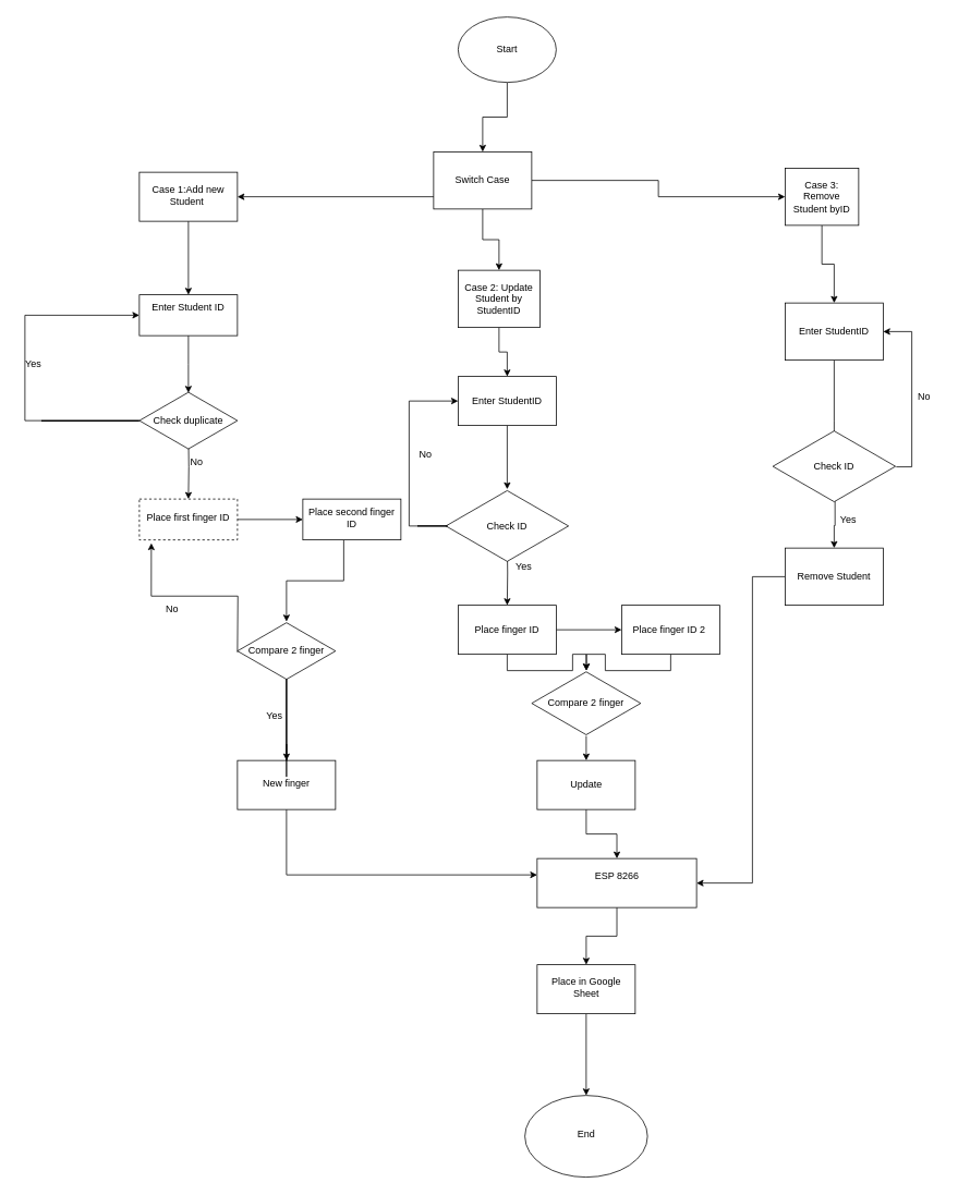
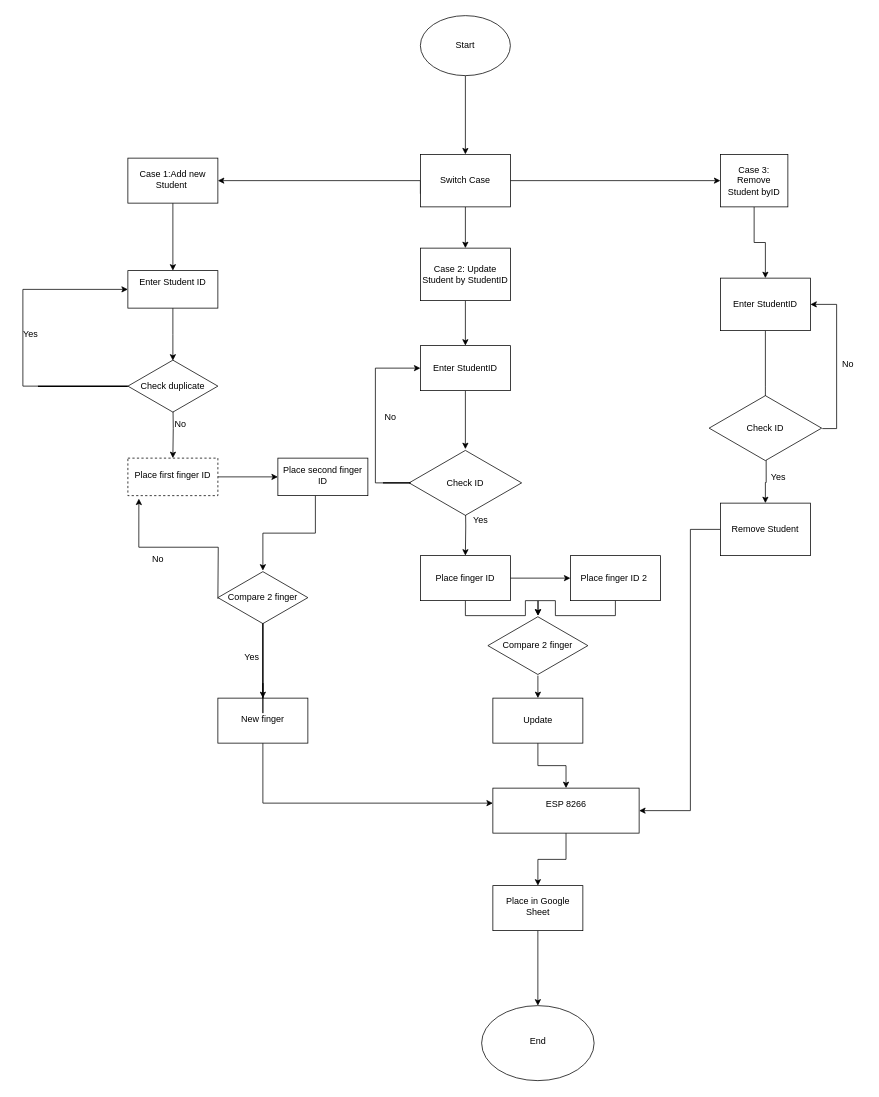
  <mxCell id="0" />
  <mxCell id="1" parent="0" />
  <mxCell id="2" value="" style="edgeStyle=orthogonalEdgeStyle;rounded=0;orthogonalLoop=1;jettySize=auto;html=1;exitX=0;exitY=0.75;exitDx=0;exitDy=0;" parent="1" source="7" target="4" edge="1"><mxGeometry relative="1" as="geometry"><mxPoint x="550" y="240" as="sourcePoint" /><Array as="points"><mxPoint x="560" y="240" /></Array></mxGeometry></mxCell>
  <mxCell id="3" value="" style="edgeStyle=orthogonalEdgeStyle;rounded=0;orthogonalLoop=1;jettySize=auto;html=1;" parent="1" source="4" target="11" edge="1"><mxGeometry relative="1" as="geometry" /></mxCell>
  <mxCell id="4" value="Case 1:Add new Student&amp;nbsp;" style="whiteSpace=wrap;html=1;shadow=0;strokeWidth=1;spacing=6;spacingTop=-4;" parent="1" vertex="1"><mxGeometry x="170" y="210" width="120" height="60" as="geometry" /></mxCell>
  <mxCell id="5" value="" style="edgeStyle=orthogonalEdgeStyle;rounded=0;orthogonalLoop=1;jettySize=auto;html=1;" parent="1" source="7" target="36" edge="1"><mxGeometry relative="1" as="geometry" /></mxCell>
  <mxCell id="6" value="" style="edgeStyle=orthogonalEdgeStyle;rounded=0;orthogonalLoop=1;jettySize=auto;html=1;" edge="1" parent="1" source="7" target="9"><mxGeometry relative="1" as="geometry" /></mxCell>
- <mxCell id="7" value="Switch Case" style="rounded=0;whiteSpace=wrap;html=1;" parent="1" vertex="1"><mxGeometry x="530" y="185" width="120" height="70" as="geometry" /></mxCell>
+ <mxCell id="7" value="Switch Case" style="rounded=0;whiteSpace=wrap;html=1;" parent="1" vertex="1"><mxGeometry x="560" y="205" width="120" height="70" as="geometry" /></mxCell>
  <mxCell id="8" value="" style="edgeStyle=orthogonalEdgeStyle;rounded=0;orthogonalLoop=1;jettySize=auto;html=1;" edge="1" parent="1" source="9" target="18"><mxGeometry relative="1" as="geometry" /></mxCell>
- <mxCell id="9" value="Case 2: Update Student by StudentID" style="rounded=0;whiteSpace=wrap;html=1;" parent="1" vertex="1"><mxGeometry x="560" y="330" width="100" height="70" as="geometry" /></mxCell>
+ <mxCell id="9" value="Case 2: Update Student by StudentID" style="rounded=0;whiteSpace=wrap;html=1;" parent="1" vertex="1"><mxGeometry x="560" y="330" width="120" height="70" as="geometry" /></mxCell>
  <mxCell id="10" value="" style="edgeStyle=orthogonalEdgeStyle;rounded=0;orthogonalLoop=1;jettySize=auto;html=1;" parent="1" source="11" edge="1"><mxGeometry relative="1" as="geometry"><mxPoint x="230" y="480" as="targetPoint" /></mxGeometry></mxCell>
  <mxCell id="11" value="Enter Student ID&lt;div&gt;&lt;br/&gt;&lt;/div&gt;" style="whiteSpace=wrap;html=1;shadow=0;strokeWidth=1;spacing=6;spacingTop=-4;" parent="1" vertex="1"><mxGeometry x="170" y="360" width="120" height="50" as="geometry" /></mxCell>
  <mxCell id="12" value="" style="edgeStyle=orthogonalEdgeStyle;rounded=0;orthogonalLoop=1;jettySize=auto;html=1;" parent="1" target="14" edge="1"><mxGeometry relative="1" as="geometry"><mxPoint x="230" y="530" as="sourcePoint" /></mxGeometry></mxCell>
  <mxCell id="13" value="" style="edgeStyle=orthogonalEdgeStyle;rounded=0;orthogonalLoop=1;jettySize=auto;html=1;" parent="1" source="14" target="21" edge="1"><mxGeometry relative="1" as="geometry" /></mxCell>
  <mxCell id="14" value="Place first finger ID" style="whiteSpace=wrap;html=1;shadow=0;strokeWidth=1;spacing=6;spacingTop=-4;dashed=1;" parent="1" vertex="1"><mxGeometry x="170" y="610" width="120" height="50" as="geometry" /></mxCell>
  <mxCell id="15" value="No" style="text;html=1;align=center;verticalAlign=middle;resizable=0;points=[];autosize=1;strokeColor=none;fillColor=none;" parent="1" vertex="1"><mxGeometry x="220" y="550" width="40" height="30" as="geometry" /></mxCell>
  <mxCell id="16" value="Yes" style="text;html=1;align=center;verticalAlign=middle;resizable=0;points=[];autosize=1;strokeColor=none;fillColor=none;" parent="1" vertex="1"><mxGeometry x="20" y="430" width="40" height="30" as="geometry" /></mxCell>
  <mxCell id="17" value="" style="edgeStyle=orthogonalEdgeStyle;rounded=0;orthogonalLoop=1;jettySize=auto;html=1;" edge="1" parent="1" source="18" target="45"><mxGeometry relative="1" as="geometry" /></mxCell>
  <mxCell id="18" value="Enter StudentID" style="rounded=0;whiteSpace=wrap;html=1;" parent="1" vertex="1"><mxGeometry x="560" y="460" width="120" height="60" as="geometry" /></mxCell>
  <mxCell id="19" value="" style="edgeStyle=orthogonalEdgeStyle;rounded=0;orthogonalLoop=1;jettySize=auto;html=1;entryX=0.122;entryY=1.08;entryDx=0;entryDy=0;entryPerimeter=0;" parent="1" edge="1" target="14"><mxGeometry relative="1" as="geometry"><mxPoint x="290" y="797.5" as="sourcePoint" /><mxPoint x="180" y="677.5" as="targetPoint" /></mxGeometry></mxCell>
  <mxCell id="20" value="" style="edgeStyle=orthogonalEdgeStyle;rounded=0;orthogonalLoop=1;jettySize=auto;html=1;" parent="1" source="21" edge="1"><mxGeometry relative="1" as="geometry"><mxPoint x="350" y="760" as="targetPoint" /><Array as="points"><mxPoint x="420" y="710" /><mxPoint x="350" y="710" /></Array></mxGeometry></mxCell>
  <mxCell id="21" value="Place second finger ID" style="whiteSpace=wrap;html=1;shadow=0;strokeWidth=1;spacing=6;spacingTop=-4;" parent="1" vertex="1"><mxGeometry x="370" y="610" width="120" height="50" as="geometry" /></mxCell>
  <mxCell id="22" value="" style="edgeStyle=orthogonalEdgeStyle;rounded=0;orthogonalLoop=1;jettySize=auto;html=1;" parent="1" target="25" edge="1"><mxGeometry relative="1" as="geometry"><mxPoint x="620" y="660" as="sourcePoint" /></mxGeometry></mxCell>
  <mxCell id="23" value="" style="edgeStyle=orthogonalEdgeStyle;rounded=0;orthogonalLoop=1;jettySize=auto;html=1;" parent="1" source="25" target="28" edge="1"><mxGeometry relative="1" as="geometry" /></mxCell>
  <mxCell id="24" value="" style="edgeStyle=orthogonalEdgeStyle;rounded=0;orthogonalLoop=1;jettySize=auto;html=1;" edge="1" parent="1" source="25" target="64"><mxGeometry relative="1" as="geometry" /></mxCell>
  <mxCell id="25" value="Place finger ID" style="rounded=0;whiteSpace=wrap;html=1;" parent="1" vertex="1"><mxGeometry x="560" y="740" width="120" height="60" as="geometry" /></mxCell>
  <mxCell id="26" value="Yes" style="text;html=1;align=center;verticalAlign=middle;resizable=0;points=[];autosize=1;strokeColor=none;fillColor=none;" parent="1" vertex="1"><mxGeometry x="620" y="678" width="40" height="30" as="geometry" /></mxCell>
  <mxCell id="27" value="" style="edgeStyle=orthogonalEdgeStyle;rounded=0;orthogonalLoop=1;jettySize=auto;html=1;" edge="1" parent="1" source="28" target="64"><mxGeometry relative="1" as="geometry"><Array as="points"><mxPoint x="820" y="820" /><mxPoint x="740" y="820" /><mxPoint x="740" y="800" /><mxPoint x="717" y="800" /></Array></mxGeometry></mxCell>
  <mxCell id="28" value="Place finger ID 2&amp;nbsp;" style="rounded=0;whiteSpace=wrap;html=1;" parent="1" vertex="1"><mxGeometry x="760" y="740" width="120" height="60" as="geometry" /></mxCell>
  <mxCell id="29" value="" style="edgeStyle=orthogonalEdgeStyle;rounded=0;orthogonalLoop=1;jettySize=auto;html=1;" edge="1" parent="1" source="30" target="56"><mxGeometry relative="1" as="geometry" /></mxCell>
  <mxCell id="30" value="Update" style="rounded=0;whiteSpace=wrap;html=1;" parent="1" vertex="1"><mxGeometry x="656.66" y="930" width="120" height="60" as="geometry" /></mxCell>
  <mxCell id="31" value="" style="edgeStyle=orthogonalEdgeStyle;rounded=0;orthogonalLoop=1;jettySize=auto;html=1;" edge="1" parent="1" source="32" target="56"><mxGeometry relative="1" as="geometry"><Array as="points"><mxPoint x="350" y="1070" /></Array></mxGeometry></mxCell>
  <mxCell id="32" value="New finger" style="whiteSpace=wrap;html=1;shadow=0;strokeWidth=1;spacing=6;spacingTop=-4;" parent="1" vertex="1"><mxGeometry x="290" y="930" width="120" height="60" as="geometry" /></mxCell>
  <mxCell id="33" value="Yes" style="text;html=1;align=center;verticalAlign=middle;resizable=0;points=[];autosize=1;strokeColor=none;fillColor=none;" parent="1" vertex="1"><mxGeometry x="315" y="860" width="40" height="30" as="geometry" /></mxCell>
  <mxCell id="34" value="No" style="text;html=1;align=center;verticalAlign=middle;resizable=0;points=[];autosize=1;strokeColor=none;fillColor=none;" parent="1" vertex="1"><mxGeometry y="730" width="40" height="30" as="geometry" x="190" /></mxCell>
  <mxCell id="35" value="" style="edgeStyle=orthogonalEdgeStyle;rounded=0;orthogonalLoop=1;jettySize=auto;html=1;entryX=0.5;entryY=0;entryDx=0;entryDy=0;" parent="1" source="36" target="38" edge="1"><mxGeometry relative="1" as="geometry"><mxPoint x="1020" y="330" as="targetPoint" /></mxGeometry></mxCell>
  <mxCell id="36" value="Case 3: Remove Student byID" style="rounded=0;whiteSpace=wrap;html=1;" parent="1" vertex="1"><mxGeometry x="960" y="205" width="90" height="70" as="geometry" /></mxCell>
  <mxCell id="37" value="" style="edgeStyle=orthogonalEdgeStyle;rounded=0;orthogonalLoop=1;jettySize=auto;html=1;" parent="1" source="38" edge="1"><mxGeometry relative="1" as="geometry"><mxPoint x="1020" y="590" as="targetPoint" /></mxGeometry></mxCell>
  <mxCell id="38" value="Enter StudentID" style="rounded=0;whiteSpace=wrap;html=1;" parent="1" vertex="1"><mxGeometry x="960" y="370" width="120" height="70" as="geometry" /></mxCell>
  <mxCell id="39" value="" style="edgeStyle=orthogonalEdgeStyle;rounded=0;orthogonalLoop=1;jettySize=auto;html=1;exitX=0.507;exitY=0.975;exitDx=0;exitDy=0;exitPerimeter=0;" parent="1" target="41" edge="1" source="46"><mxGeometry relative="1" as="geometry"><mxPoint x="1020" y="620" as="sourcePoint" /></mxGeometry></mxCell>
  <mxCell id="40" value="" style="edgeStyle=orthogonalEdgeStyle;rounded=0;orthogonalLoop=1;jettySize=auto;html=1;entryX=1;entryY=0.5;entryDx=0;entryDy=0;" edge="1" parent="1" source="41" target="56"><mxGeometry relative="1" as="geometry"><mxPoint x="1000.053" y="1110.035" as="targetPoint" /><Array as="points"><mxPoint x="920" y="705" /><mxPoint x="920" y="1080" /></Array></mxGeometry></mxCell>
  <mxCell id="41" value="Remove Student" style="rounded=0;whiteSpace=wrap;html=1;" parent="1" vertex="1"><mxGeometry x="960" y="670" width="120" height="70" as="geometry" /></mxCell>
  <mxCell id="42" value="Yes" style="text;html=1;align=center;verticalAlign=middle;resizable=0;points=[];autosize=1;strokeColor=none;fillColor=none;" parent="1" vertex="1"><mxGeometry x="1017" y="620" width="40" height="30" as="geometry" /></mxCell>
  <mxCell id="43" value="Check duplicate" style="html=1;whiteSpace=wrap;aspect=fixed;shape=isoRectangle;" parent="1" vertex="1"><mxGeometry x="170" y="478" width="120" height="72" as="geometry" /></mxCell>
  <mxCell id="44" value="Compare 2 finger" style="html=1;whiteSpace=wrap;aspect=fixed;shape=isoRectangle;" parent="1" vertex="1"><mxGeometry x="290" y="760" width="120" height="72" as="geometry" /></mxCell>
  <mxCell id="45" value="Check ID" style="html=1;whiteSpace=wrap;aspect=fixed;shape=isoRectangle;" parent="1" vertex="1"><mxGeometry x="545" y="598" width="150" height="90" as="geometry" /></mxCell>
  <mxCell id="46" value="Check ID" style="html=1;whiteSpace=wrap;aspect=fixed;shape=isoRectangle;" parent="1" vertex="1"><mxGeometry x="945" y="525" width="150" height="90" as="geometry" /></mxCell>
  <mxCell id="47" value="No" style="text;html=1;align=center;verticalAlign=middle;resizable=0;points=[];autosize=1;strokeColor=none;fillColor=none;" parent="1" vertex="1"><mxGeometry x="1110" y="470" width="40" height="30" as="geometry" /></mxCell>
  <mxCell id="48" value="" style="edgeStyle=orthogonalEdgeStyle;rounded=0;orthogonalLoop=1;jettySize=auto;html=1;" edge="1" parent="1" source="49" target="7"><mxGeometry relative="1" as="geometry" /></mxCell>
  <mxCell id="49" value="Start" style="ellipse;whiteSpace=wrap;html=1;" parent="1" vertex="1"><mxGeometry x="560" y="20" width="120" height="80" as="geometry" /></mxCell>
  <mxCell id="50" style="edgeStyle=orthogonalEdgeStyle;rounded=0;orthogonalLoop=1;jettySize=auto;html=1;exitX=1.006;exitY=0.507;exitDx=0;exitDy=0;exitPerimeter=0;entryX=1;entryY=0.5;entryDx=0;entryDy=0;" edge="1" parent="1" source="46" target="38"><mxGeometry relative="1" as="geometry"><mxPoint x="1255" y="635" as="sourcePoint" /></mxGeometry></mxCell>
  <mxCell id="51" style="edgeStyle=orthogonalEdgeStyle;rounded=0;orthogonalLoop=1;jettySize=auto;html=1;exitX=0;exitY=0.5;exitDx=0;exitDy=0;exitPerimeter=0;entryX=0;entryY=0.5;entryDx=0;entryDy=0;" edge="1" parent="1" source="52" target="11"><mxGeometry relative="1" as="geometry" /></mxCell>
  <mxCell id="52" value="" style="line;strokeWidth=2;html=1;" vertex="1" parent="1"><mxGeometry x="50" y="509" width="120" height="10" as="geometry" /></mxCell>
  <mxCell id="53" style="edgeStyle=orthogonalEdgeStyle;rounded=0;orthogonalLoop=1;jettySize=auto;html=1;exitX=0;exitY=0.5;exitDx=0;exitDy=0;exitPerimeter=0;entryX=0;entryY=0.5;entryDx=0;entryDy=0;" edge="1" parent="1" source="54" target="18"><mxGeometry relative="1" as="geometry"><Array as="points"><mxPoint x="500" y="643" /><mxPoint x="500" y="490" /></Array></mxGeometry></mxCell>
  <mxCell id="54" value="" style="line;strokeWidth=2;html=1;" vertex="1" parent="1"><mxGeometry x="510" y="638" width="37" height="10" as="geometry" /></mxCell>
  <mxCell id="55" value="" style="edgeStyle=orthogonalEdgeStyle;rounded=0;orthogonalLoop=1;jettySize=auto;html=1;" edge="1" parent="1" source="56" target="58"><mxGeometry relative="1" as="geometry" /></mxCell>
  <mxCell id="56" value="ESP 8266&lt;div&gt;&lt;br&gt;&lt;/div&gt;" style="whiteSpace=wrap;html=1;shadow=0;strokeWidth=1;spacing=6;spacingTop=-4;" vertex="1" parent="1"><mxGeometry x="656.66" y="1050" width="195" height="60" as="geometry" /></mxCell>
  <mxCell id="57" value="" style="edgeStyle=orthogonalEdgeStyle;rounded=0;orthogonalLoop=1;jettySize=auto;html=1;" edge="1" parent="1" source="58" target="59"><mxGeometry relative="1" as="geometry" /></mxCell>
  <mxCell id="58" value="&lt;div&gt;Place in Google Sheet&lt;/div&gt;" style="whiteSpace=wrap;html=1;shadow=0;strokeWidth=1;spacing=6;spacingTop=-4;" vertex="1" parent="1"><mxGeometry x="656.66" y="1180" width="120" height="60" as="geometry" /></mxCell>
  <mxCell id="59" value="End" style="ellipse;whiteSpace=wrap;html=1;shadow=0;strokeWidth=1;spacing=6;spacingTop=-4;" vertex="1" parent="1"><mxGeometry x="641.66" y="1340" width="150" height="100" as="geometry" /></mxCell>
  <mxCell id="60" value="No" style="text;html=1;align=center;verticalAlign=middle;resizable=0;points=[];autosize=1;strokeColor=none;fillColor=none;" vertex="1" parent="1"><mxGeometry x="500" y="540" width="40" height="30" as="geometry" /></mxCell>
  <mxCell id="61" value="" style="edgeStyle=orthogonalEdgeStyle;rounded=0;orthogonalLoop=1;jettySize=auto;html=1;" edge="1" parent="1" source="62" target="32"><mxGeometry relative="1" as="geometry" /></mxCell>
  <mxCell id="62" value="" style="line;strokeWidth=2;direction=south;html=1;" vertex="1" parent="1"><mxGeometry x="345" y="830" width="10" height="100" as="geometry" /></mxCell>
  <mxCell id="63" value="" style="edgeStyle=orthogonalEdgeStyle;rounded=0;orthogonalLoop=1;jettySize=auto;html=1;" edge="1" parent="1" source="64" target="30"><mxGeometry relative="1" as="geometry" /></mxCell>
  <mxCell id="64" value="Compare 2 finger" style="html=1;whiteSpace=wrap;aspect=fixed;shape=isoRectangle;" vertex="1" parent="1"><mxGeometry x="650" y="820" width="133.33" height="80" as="geometry" /></mxCell>
